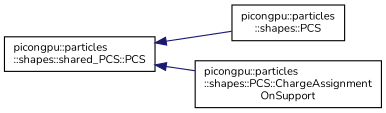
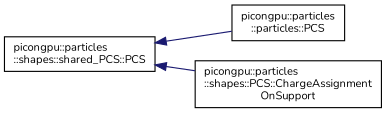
  digraph {
    fontname=Nunito
    rankdir=LR
    node [color=black fillcolor=white fontname=Nunito fontsize=10 shape=record style=filled]
    edge [color=midnightblue dir=back fontname=Nunito fontsize=10 labelfontname=Helvetica labelfontsize=10 style=solid]
    n1 [height=0.2 label="picongpu::particles\l::shapes::shared_PCS::PCS" width=0.4]
-   n2 [height=0.2 label="picongpu::particles\l::shapes::PCS" width=0.4]
+   n2 [height=0.2 label="picongpu::particles\l::particles::PCS" width=0.4]
    n3 [height=0.2 label="picongpu::particles\l::shapes::PCS::ChargeAssignment\lOnSupport" width=0.4]
    n1 -> n2
    n1 -> n3
  }
